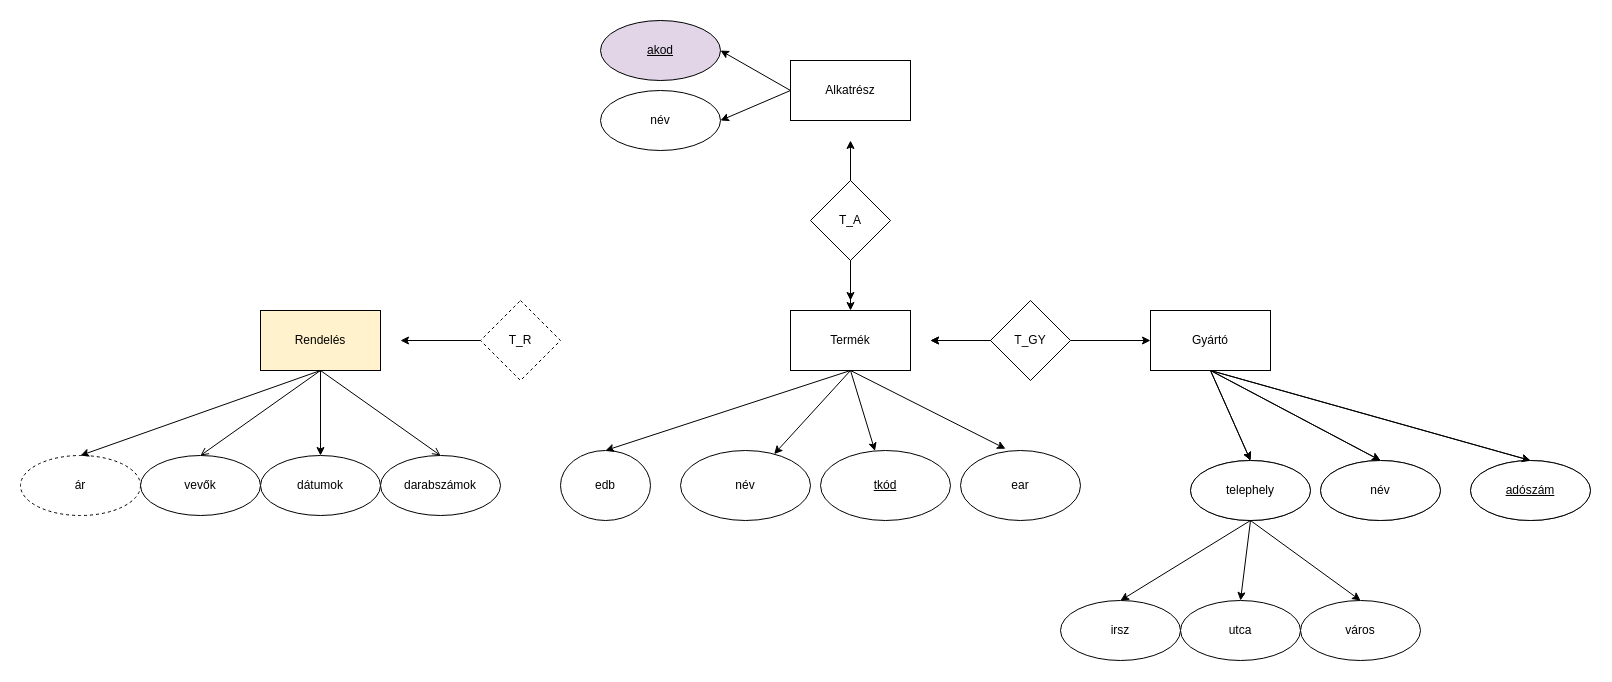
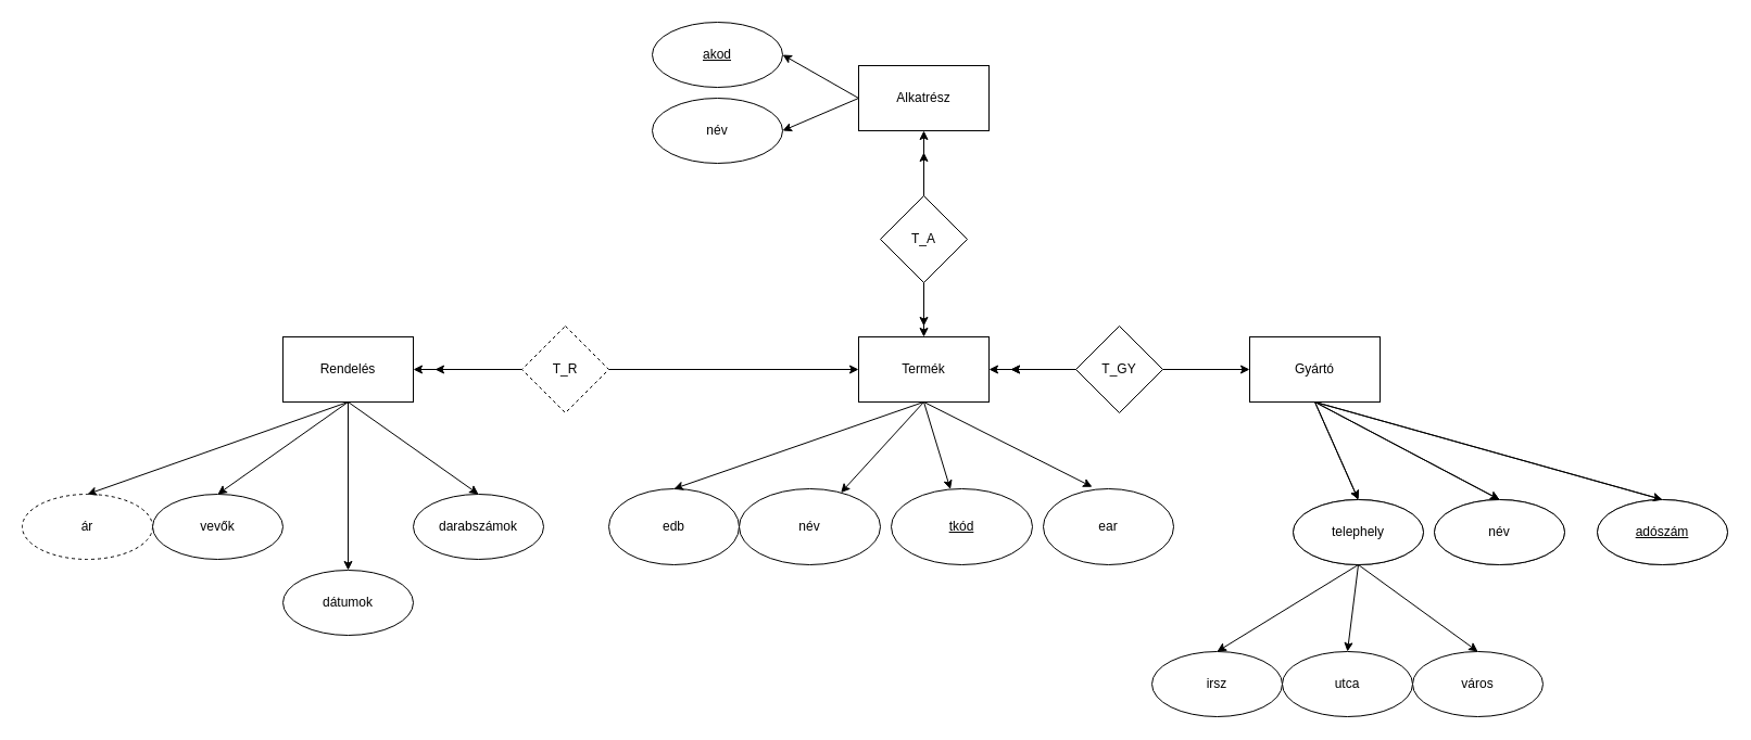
  <mxCell id="0" />
  <mxCell id="1" parent="0" />
+ <mxCell id="2" value="" style="edgeStyle=orthogonalEdgeStyle;rounded=0;orthogonalLoop=1;jettySize=auto;html=1;exitX=0;exitY=0.5;exitDx=0;exitDy=0;entryX=1;entryY=0.5;entryDx=0;entryDy=0;" edge="1" parent="1" source="5" target="3"><mxGeometry relative="1" as="geometry"><mxPoint x="940" y="350" as="targetPoint" /></mxGeometry></mxCell>
  <mxCell id="3" value="Termék" style="rounded=0;whiteSpace=wrap;html=1;" vertex="1" parent="1"><mxGeometry x="790" y="310" width="120" height="60" as="geometry" /></mxCell>
  <mxCell id="4" value="" style="edgeStyle=orthogonalEdgeStyle;rounded=0;orthogonalLoop=1;jettySize=auto;html=1;" edge="1" parent="1" source="5" target="6"><mxGeometry relative="1" as="geometry" /></mxCell>
  <mxCell id="5" value="T_GY" style="rhombus;whiteSpace=wrap;html=1;rounded=0;" vertex="1" parent="1"><mxGeometry x="990" y="300" width="80" height="80" as="geometry" /></mxCell>
  <mxCell id="6" value="Gyártó" style="whiteSpace=wrap;html=1;rounded=0;" vertex="1" parent="1"><mxGeometry x="1150" y="310" width="120" height="60" as="geometry" /></mxCell>
  <mxCell id="7" value="" style="endArrow=classic;html=1;rounded=0;exitX=0;exitY=0.5;exitDx=0;exitDy=0;" edge="1" parent="1" source="5"><mxGeometry width="50" height="50" relative="1" as="geometry"><mxPoint x="1060" y="620" as="sourcePoint" /><mxPoint x="930" y="340" as="targetPoint" /></mxGeometry></mxCell>
  <mxCell id="8" value="&lt;u&gt;tkód&lt;/u&gt;" style="ellipse;whiteSpace=wrap;html=1;" vertex="1" parent="1"><mxGeometry x="820" y="450" width="130" height="70" as="geometry" /></mxCell>
  <mxCell id="9" value="név" style="ellipse;whiteSpace=wrap;html=1;" vertex="1" parent="1"><mxGeometry x="680" y="450" width="130" height="70" as="geometry" /></mxCell>
  <mxCell id="10" value="" style="endArrow=classic;html=1;rounded=0;exitX=0.5;exitY=1;exitDx=0;exitDy=0;" edge="1" parent="1" source="3" target="9"><mxGeometry width="50" height="50" relative="1" as="geometry"><mxPoint x="1050" y="460" as="sourcePoint" /><mxPoint x="1100" y="410" as="targetPoint" /></mxGeometry></mxCell>
  <mxCell id="11" value="" style="endArrow=classic;html=1;rounded=0;exitX=0.5;exitY=1;exitDx=0;exitDy=0;" edge="1" parent="1" source="3" target="8"><mxGeometry width="50" height="50" relative="1" as="geometry"><mxPoint x="1050" y="460" as="sourcePoint" /><mxPoint x="780" y="440" as="targetPoint" /></mxGeometry></mxCell>
  <mxCell id="12" value="ear" style="ellipse;whiteSpace=wrap;html=1;" vertex="1" parent="1"><mxGeometry x="960" y="450" width="120" height="70" as="geometry" /></mxCell>
  <mxCell id="13" value="" style="endArrow=classic;html=1;rounded=0;entryX=0.375;entryY=-0.025;entryDx=0;entryDy=0;entryPerimeter=0;exitX=0.5;exitY=1;exitDx=0;exitDy=0;" edge="1" parent="1" source="3" target="12"><mxGeometry width="50" height="50" relative="1" as="geometry"><mxPoint x="1050" y="460" as="sourcePoint" /><mxPoint x="1100" y="410" as="targetPoint" /></mxGeometry></mxCell>
  <mxCell id="14" value="&lt;u&gt;adószám&lt;/u&gt;" style="ellipse;whiteSpace=wrap;html=1;rounded=0;" vertex="1" parent="1"><mxGeometry x="1470" y="460" width="120" height="60" as="geometry" /></mxCell>
  <mxCell id="15" value="név" style="ellipse;whiteSpace=wrap;html=1;rounded=0;" vertex="1" parent="1"><mxGeometry x="1320" y="460" width="120" height="60" as="geometry" /></mxCell>
  <mxCell id="16" value="" style="endArrow=classic;html=1;rounded=0;entryX=0.5;entryY=0;entryDx=0;entryDy=0;exitX=0.5;exitY=1;exitDx=0;exitDy=0;" edge="1" parent="1" source="6" target="15"><mxGeometry width="50" height="50" relative="1" as="geometry"><mxPoint x="1050" y="460" as="sourcePoint" /><mxPoint x="1100" y="410" as="targetPoint" /></mxGeometry></mxCell>
  <mxCell id="17" value="" style="endArrow=classic;html=1;rounded=0;entryX=0.5;entryY=0;entryDx=0;entryDy=0;exitX=0.5;exitY=1;exitDx=0;exitDy=0;" edge="1" parent="1" source="6" target="14"><mxGeometry width="50" height="50" relative="1" as="geometry"><mxPoint x="1050" y="460" as="sourcePoint" /><mxPoint x="1100" y="410" as="targetPoint" /></mxGeometry></mxCell>
  <mxCell id="18" value="" style="endArrow=classic;html=1;rounded=0;exitX=0.5;exitY=1;exitDx=0;exitDy=0;entryX=0.5;entryY=0;entryDx=0;entryDy=0;" edge="1" parent="1" source="6" target="19"><mxGeometry width="50" height="50" relative="1" as="geometry"><mxPoint x="1050" y="460" as="sourcePoint" /><mxPoint x="1120" y="420" as="targetPoint" /></mxGeometry></mxCell>
  <mxCell id="19" value="telephely" style="ellipse;whiteSpace=wrap;html=1;" vertex="1" parent="1"><mxGeometry x="1190" y="460" width="120" height="60" as="geometry" /></mxCell>
  <mxCell id="20" value="" style="endArrow=classic;html=1;rounded=0;exitX=0;exitY=0.5;exitDx=0;exitDy=0;" edge="1" parent="1"><mxGeometry width="50" height="50" relative="1" as="geometry"><mxPoint x="990" y="340" as="sourcePoint" /><mxPoint x="930" y="340" as="targetPoint" /></mxGeometry></mxCell>
  <mxCell id="21" value="&lt;u&gt;adószám&lt;/u&gt;" style="ellipse;whiteSpace=wrap;html=1;rounded=0;" vertex="1" parent="1"><mxGeometry x="1470" y="460" width="120" height="60" as="geometry" /></mxCell>
  <mxCell id="22" value="név" style="ellipse;whiteSpace=wrap;html=1;rounded=0;" vertex="1" parent="1"><mxGeometry x="1320" y="460" width="120" height="60" as="geometry" /></mxCell>
  <mxCell id="23" value="" style="endArrow=classic;html=1;rounded=0;entryX=0.5;entryY=0;entryDx=0;entryDy=0;exitX=0.5;exitY=1;exitDx=0;exitDy=0;" edge="1" parent="1" target="22"><mxGeometry width="50" height="50" relative="1" as="geometry"><mxPoint x="1210" y="370" as="sourcePoint" /><mxPoint x="1100" y="410" as="targetPoint" /></mxGeometry></mxCell>
  <mxCell id="24" value="" style="endArrow=classic;html=1;rounded=0;entryX=0.5;entryY=0;entryDx=0;entryDy=0;exitX=0.5;exitY=1;exitDx=0;exitDy=0;" edge="1" parent="1" target="21"><mxGeometry width="50" height="50" relative="1" as="geometry"><mxPoint x="1210" y="370" as="sourcePoint" /><mxPoint x="1100" y="410" as="targetPoint" /></mxGeometry></mxCell>
  <mxCell id="25" value="" style="endArrow=classic;html=1;rounded=0;exitX=0.5;exitY=1;exitDx=0;exitDy=0;entryX=0.5;entryY=0;entryDx=0;entryDy=0;" edge="1" parent="1" target="26"><mxGeometry width="50" height="50" relative="1" as="geometry"><mxPoint x="1210" y="370" as="sourcePoint" /><mxPoint x="1120" y="420" as="targetPoint" /></mxGeometry></mxCell>
  <mxCell id="26" value="telephely" style="ellipse;whiteSpace=wrap;html=1;" vertex="1" parent="1"><mxGeometry x="1190" y="460" width="120" height="60" as="geometry" /></mxCell>
  <mxCell id="27" value="irsz" style="ellipse;whiteSpace=wrap;html=1;" vertex="1" parent="1"><mxGeometry x="1060" y="600" width="120" height="60" as="geometry" /></mxCell>
  <mxCell id="28" value="" style="endArrow=classic;html=1;rounded=0;entryX=0.5;entryY=0;entryDx=0;entryDy=0;exitX=0.5;exitY=1;exitDx=0;exitDy=0;" edge="1" parent="1" source="26" target="27"><mxGeometry width="50" height="50" relative="1" as="geometry"><mxPoint x="1190" y="490" as="sourcePoint" /><mxPoint x="1240" y="440" as="targetPoint" /></mxGeometry></mxCell>
  <mxCell id="29" value="város" style="ellipse;whiteSpace=wrap;html=1;" vertex="1" parent="1"><mxGeometry x="1300" y="600" width="120" height="60" as="geometry" /></mxCell>
  <mxCell id="30" value="utca" style="ellipse;whiteSpace=wrap;html=1;" vertex="1" parent="1"><mxGeometry x="1180" y="600" width="120" height="60" as="geometry" /></mxCell>
  <mxCell id="31" value="" style="endArrow=classic;html=1;rounded=0;entryX=0.5;entryY=0;entryDx=0;entryDy=0;exitX=0.5;exitY=1;exitDx=0;exitDy=0;" edge="1" parent="1" source="26" target="30"><mxGeometry width="50" height="50" relative="1" as="geometry"><mxPoint x="1190" y="490" as="sourcePoint" /><mxPoint x="1240" y="440" as="targetPoint" /></mxGeometry></mxCell>
  <mxCell id="32" value="" style="endArrow=classic;html=1;rounded=0;entryX=0.5;entryY=0;entryDx=0;entryDy=0;" edge="1" parent="1" target="29"><mxGeometry width="50" height="50" relative="1" as="geometry"><mxPoint x="1250" y="520" as="sourcePoint" /><mxPoint x="1240" y="440" as="targetPoint" /></mxGeometry></mxCell>
- <mxCell id="33" value="edb" style="ellipse;whiteSpace=wrap;html=1;" vertex="1" parent="1"><mxGeometry x="560" y="450" width="90" height="70" as="geometry" /></mxCell>
+ <mxCell id="33" value="edb" style="ellipse;whiteSpace=wrap;html=1;" vertex="1" parent="1"><mxGeometry x="560" y="450" width="120" height="70" as="geometry" /></mxCell>
  <mxCell id="34" value="" style="endArrow=classic;html=1;rounded=0;entryX=0.5;entryY=0;entryDx=0;entryDy=0;exitX=0.5;exitY=1;exitDx=0;exitDy=0;" edge="1" parent="1" source="3" target="33"><mxGeometry width="50" height="50" relative="1" as="geometry"><mxPoint x="1050" y="440" as="sourcePoint" /><mxPoint x="1100" y="390" as="targetPoint" /></mxGeometry></mxCell>
+ <mxCell id="35" value="" style="edgeStyle=orthogonalEdgeStyle;rounded=0;orthogonalLoop=1;jettySize=auto;html=1;" edge="1" parent="1" source="36" target="37"><mxGeometry relative="1" as="geometry" /></mxCell>
  <mxCell id="36" value="T_A" style="rhombus;whiteSpace=wrap;html=1;rounded=0;" vertex="1" parent="1"><mxGeometry x="810" y="180" width="80" height="80" as="geometry" /></mxCell>
  <mxCell id="37" value="Alkatrész" style="whiteSpace=wrap;html=1;rounded=0;" vertex="1" parent="1"><mxGeometry x="790" y="60" width="120" height="60" as="geometry" /></mxCell>
  <mxCell id="38" value="" style="endArrow=classic;html=1;rounded=0;entryX=0.5;entryY=0;entryDx=0;entryDy=0;exitX=0.5;exitY=1;exitDx=0;exitDy=0;" edge="1" parent="1" source="36" target="3"><mxGeometry width="50" height="50" relative="1" as="geometry"><mxPoint x="1050" y="310" as="sourcePoint" /><mxPoint x="1100" y="260" as="targetPoint" /></mxGeometry></mxCell>
  <mxCell id="39" value="" style="endArrow=classic;html=1;rounded=0;exitX=0.5;exitY=1;exitDx=0;exitDy=0;" edge="1" parent="1" source="36"><mxGeometry width="50" height="50" relative="1" as="geometry"><mxPoint x="1050" y="310" as="sourcePoint" /><mxPoint x="850" y="300" as="targetPoint" /></mxGeometry></mxCell>
- <mxCell id="40" value="&lt;u&gt;akod&lt;/u&gt;" style="ellipse;whiteSpace=wrap;html=1;rounded=0;fillColor=#e1d5e7;" vertex="1" parent="1"><mxGeometry x="600" y="20" width="120" height="60" as="geometry" /></mxCell>
+ <mxCell id="40" value="&lt;u&gt;akod&lt;/u&gt;" style="ellipse;whiteSpace=wrap;html=1;rounded=0;" vertex="1" parent="1"><mxGeometry x="600" y="20" width="120" height="60" as="geometry" /></mxCell>
  <mxCell id="41" value="név" style="ellipse;whiteSpace=wrap;html=1;" vertex="1" parent="1"><mxGeometry x="600" y="90" width="120" height="60" as="geometry" /></mxCell>
  <mxCell id="42" value="" style="endArrow=classic;html=1;rounded=0;entryX=1;entryY=0.5;entryDx=0;entryDy=0;exitX=0;exitY=0.5;exitDx=0;exitDy=0;" edge="1" parent="1" source="37" target="40"><mxGeometry width="50" height="50" relative="1" as="geometry"><mxPoint x="1050" y="310" as="sourcePoint" /><mxPoint x="1100" y="260" as="targetPoint" /></mxGeometry></mxCell>
  <mxCell id="43" value="" style="endArrow=classic;html=1;rounded=0;entryX=1;entryY=0.5;entryDx=0;entryDy=0;exitX=0;exitY=0.5;exitDx=0;exitDy=0;" edge="1" parent="1" source="37" target="41"><mxGeometry width="50" height="50" relative="1" as="geometry"><mxPoint x="1050" y="310" as="sourcePoint" /><mxPoint x="1100" y="260" as="targetPoint" /></mxGeometry></mxCell>
+ <mxCell id="44" value="" style="edgeStyle=orthogonalEdgeStyle;rounded=0;orthogonalLoop=1;jettySize=auto;html=1;" edge="1" parent="1" source="45" target="46"><mxGeometry relative="1" as="geometry" /></mxCell>
  <mxCell id="45" value="T_R" style="rhombus;whiteSpace=wrap;html=1;rounded=0;dashed=1;" vertex="1" parent="1"><mxGeometry x="480" y="300" width="80" height="80" as="geometry" /></mxCell>
- <mxCell id="46" value="Rendelés" style="whiteSpace=wrap;html=1;rounded=0;fillColor=#fff2cc;" vertex="1" parent="1"><mxGeometry x="260" y="310" width="120" height="60" as="geometry" /></mxCell>
+ <mxCell id="46" value="Rendelés" style="whiteSpace=wrap;html=1;rounded=0;" vertex="1" parent="1"><mxGeometry x="260" y="310" width="120" height="60" as="geometry" /></mxCell>
  <mxCell id="47" value="ár" style="ellipse;whiteSpace=wrap;html=1;dashed=1;" vertex="1" parent="1"><mxGeometry x="20" y="455" width="120" height="60" as="geometry" /></mxCell>
  <mxCell id="48" value="darabszámok" style="ellipse;whiteSpace=wrap;html=1;" vertex="1" parent="1"><mxGeometry x="380" y="455" width="120" height="60" as="geometry" /></mxCell>
  <mxCell id="49" value="vevők" style="ellipse;whiteSpace=wrap;html=1;" vertex="1" parent="1"><mxGeometry x="140" y="455" width="120" height="60" as="geometry" /></mxCell>
- <mxCell id="50" value="dátumok" style="ellipse;whiteSpace=wrap;html=1;" vertex="1" parent="1"><mxGeometry x="260" y="455" width="120" height="60" as="geometry" /></mxCell>
- <mxCell id="51" value="" style="endArrow=open;html=1;rounded=0;entryX=0.5;entryY=0;entryDx=0;entryDy=0;exitX=0.5;exitY=1;exitDx=0;exitDy=0;" edge="1" parent="1" source="46" target="48"><mxGeometry width="50" height="50" relative="1" as="geometry"><mxPoint x="580" y="390" as="sourcePoint" /><mxPoint x="630" y="340" as="targetPoint" /></mxGeometry></mxCell>
+ <mxCell id="50" value="dátumok" style="ellipse;whiteSpace=wrap;html=1;" vertex="1" parent="1"><mxGeometry x="260" y="525" width="120" height="60" as="geometry" /></mxCell>
+ <mxCell id="51" value="" style="endArrow=classic;html=1;rounded=0;entryX=0.5;entryY=0;entryDx=0;entryDy=0;exitX=0.5;exitY=1;exitDx=0;exitDy=0;" edge="1" parent="1" source="46" target="48"><mxGeometry width="50" height="50" relative="1" as="geometry"><mxPoint x="580" y="390" as="sourcePoint" /><mxPoint x="630" y="340" as="targetPoint" /></mxGeometry></mxCell>
  <mxCell id="52" value="" style="endArrow=classic;html=1;rounded=0;entryX=0.5;entryY=0;entryDx=0;entryDy=0;exitX=0.5;exitY=1;exitDx=0;exitDy=0;" edge="1" parent="1" source="46" target="47"><mxGeometry width="50" height="50" relative="1" as="geometry"><mxPoint x="330" y="370" as="sourcePoint" /><mxPoint x="105" y="370" as="targetPoint" /></mxGeometry></mxCell>
- <mxCell id="53" value="" style="endArrow=open;html=1;rounded=0;exitX=0.5;exitY=1;exitDx=0;exitDy=0;entryX=0.5;entryY=0;entryDx=0;entryDy=0;" edge="1" parent="1" source="46" target="49"><mxGeometry width="50" height="50" relative="1" as="geometry"><mxPoint x="580" y="390" as="sourcePoint" /><mxPoint x="630" y="340" as="targetPoint" /></mxGeometry></mxCell>
+ <mxCell id="53" value="" style="endArrow=classic;html=1;rounded=0;exitX=0.5;exitY=1;exitDx=0;exitDy=0;entryX=0.5;entryY=0;entryDx=0;entryDy=0;" edge="1" parent="1" source="46" target="49"><mxGeometry width="50" height="50" relative="1" as="geometry"><mxPoint x="580" y="390" as="sourcePoint" /><mxPoint x="630" y="340" as="targetPoint" /></mxGeometry></mxCell>
  <mxCell id="54" value="" style="endArrow=classic;html=1;rounded=0;exitX=0.5;exitY=1;exitDx=0;exitDy=0;entryX=0.5;entryY=0;entryDx=0;entryDy=0;" edge="1" parent="1" source="46" target="50"><mxGeometry width="50" height="50" relative="1" as="geometry"><mxPoint x="580" y="390" as="sourcePoint" /><mxPoint x="630" y="340" as="targetPoint" /></mxGeometry></mxCell>
+ <mxCell id="55" value="" style="endArrow=classic;html=1;rounded=0;entryX=0;entryY=0.5;entryDx=0;entryDy=0;exitX=1;exitY=0.5;exitDx=0;exitDy=0;" edge="1" parent="1" source="45" target="3"><mxGeometry width="50" height="50" relative="1" as="geometry"><mxPoint x="580" y="390" as="sourcePoint" /><mxPoint x="630" y="340" as="targetPoint" /></mxGeometry></mxCell>
  <mxCell id="56" value="" style="endArrow=classic;html=1;rounded=0;exitX=0;exitY=0.5;exitDx=0;exitDy=0;" edge="1" parent="1" source="45"><mxGeometry width="50" height="50" relative="1" as="geometry"><mxPoint x="580" y="390" as="sourcePoint" /><mxPoint x="400" y="340" as="targetPoint" /></mxGeometry></mxCell>
  <mxCell id="57" value="" style="endArrow=classic;html=1;rounded=0;exitX=0.5;exitY=0;exitDx=0;exitDy=0;" edge="1" parent="1" source="36"><mxGeometry width="50" height="50" relative="1" as="geometry"><mxPoint x="580" y="390" as="sourcePoint" /><mxPoint x="850" y="140" as="targetPoint" /></mxGeometry></mxCell>
